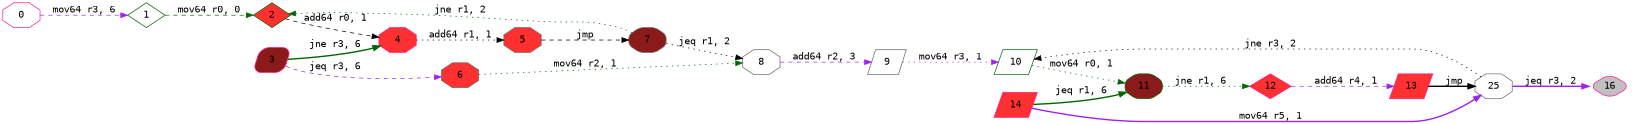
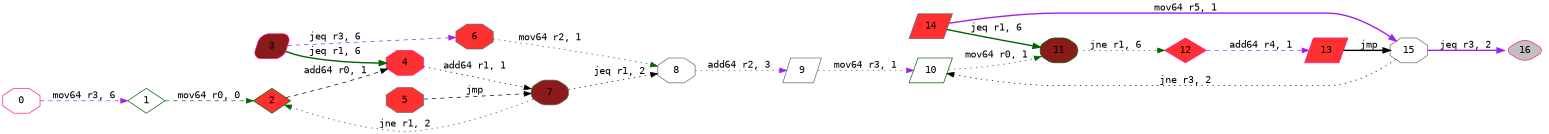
  digraph {
    rankdir=LR
    node [color=gray40 fontname=monospace shape=octagon fillcolor=firebrick1 style=filled]
    edge [color=purple fontname=monospace style=dotted]
    0 [color=deeppink fillcolor="" style=""]
    1 [color=darkgreen shape=diamond fillcolor="" style=""]
    2 [color=darkgreen shape=diamond]
    4 [color=deeppink]
    3 [color=deeppink fillcolor=firebrick4 shape=parallelogram style="rounded,filled"]
    6
    8 [fillcolor="" style=""]
    5
    7 [fillcolor=firebrick4 style="rounded,filled"]
    9 [shape=parallelogram fillcolor="" style=""]
    10 [color=darkgreen shape=parallelogram fillcolor="" style=""]
    11 [color=darkgreen fillcolor=firebrick4 style="rounded,filled"]
    12 [color=deeppink shape=diamond]
-   14 [color=deeppink shape=parallelogram]
-   15 [label=25 fillcolor="" style=""]
+   14 [shape=parallelogram]
+   15 [fillcolor="" style=""]
    13 [color=deeppink shape=parallelogram]
    16 [color=deeppink fillcolor=grey shape=diamond style="rounded,filled"]
    0 -> 1 [label="mov64 r3, 6" style=dashed]
    1 -> 2 [color=darkgreen label="mov64 r0, 0" style=dashed]
    2 -> 4 [color=black label="add64 r0, 1" style=dashed]
-   4 -> 5 [color=black label="add64 r1, 1"]
-   3 -> 4 [color=darkgreen label="jne r3, 6" style=bold]
+   4 -> 7 [color=black label="add64 r1, 1"]
+   3 -> 4 [color=darkgreen label="jeq r1, 6" style=bold]
    3 -> 6 [label="jeq r3, 6" style=dashed]
    6 -> 8 [color=darkgreen label="mov64 r2, 1"]
-   8 -> 9 [label="add64 r2, 3" style=dashed]
+   8 -> 9 [label="add64 r2, 3"]
    5 -> 7 [color=black label=jmp style=dashed]
    7 -> 2 [color=darkgreen label="jne r1, 2"]
    7 -> 8 [color=black label="jeq r1, 2"]
    9 -> 10 [label="mov64 r3, 1"]
    10 -> 11 [color=darkgreen label="mov64 r0, 1"]
    11 -> 12 [color=darkgreen label="jne r1, 6"]
    12 -> 13 [label="add64 r4, 1" style=dashed]
    14 -> 11 [color=darkgreen label="jeq r1, 6" style=bold]
    14 -> 15 [label="mov64 r5, 1" style=bold]
    15 -> 10 [color=black label="jne r3, 2"]
    15 -> 16 [label="jeq r3, 2" style=bold]
    13 -> 15 [color=black label=jmp style=bold]
  }
